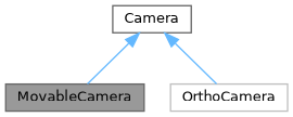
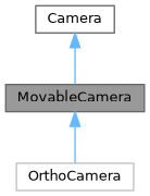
  digraph {
    node [color=gray40 fillcolor=white fontname=Helvetica fontsize=10 shape=box style=filled]
    edge [color=steelblue1 dir=back fontname=Helvetica fontsize=10 labelfontname=Helvetica labelfontsize=10 style=solid]
    n1 [fillcolor=grey60 fontcolor=black height=0.2 label=MovableCamera width=0.4]
    n2 [color=grey75 height=0.2 label=OrthoCamera width=0.4]
    n3 [height=0.2 label=Camera width=0.4]
-   n3 -> n2
+   n1 -> n2
    n3 -> n1
  }
